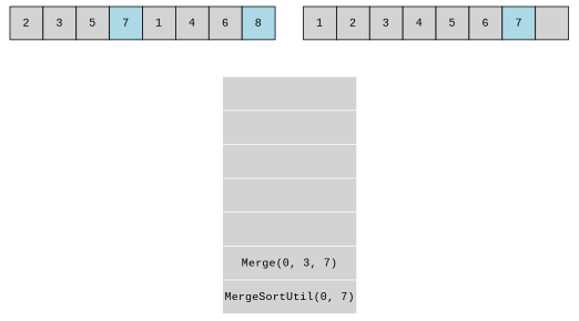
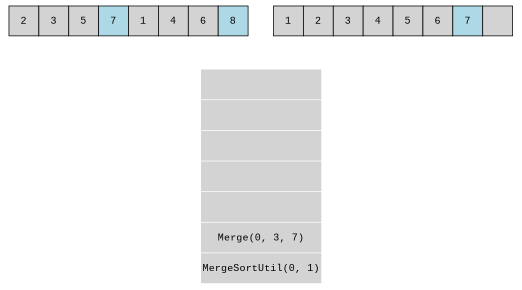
  digraph {
    fontname="Liberation Mono"
    node [shape=none fontname="Liberation Mono"]
    edge [style=invis fontname="Liberation Mono"]
    n1 [label=<<table border="0" cellspacing="0">             <tr>             <td port="arr0" width="40" height="40" bgcolor="lightgray" border="1">2</td>             <td port="arr1" width="40" height="40" bgcolor="lightgray" border="1">3</td>             <td port="arr2" width="40" height="40" bgcolor="lightgray" border="1">5</td>             <td port="arr3" width="40" height="40" bgcolor="lightblue" border="1">7</td>             <td port="arr4" width="40" height="40" bgcolor="lightgray" border="1">1</td>             <td port="arr5" width="40" height="40" bgcolor="lightgray" border="1">4</td>             <td port="arr6" width="40" height="40" bgcolor="lightgray" border="1">6</td>             <td port="arr7" width="40" height="40" bgcolor="lightblue" border="1">8</td>             </tr>             </table>>]
-   n2 [label=<<table border="0" cellspacing="1">             <tr><td port="code1" height="40" bgcolor="lightgray"></td></tr>             <tr><td port="code2" height="40" bgcolor="lightgray"></td></tr>             <tr><td port="code3" height="40" bgcolor="lightgray"></td></tr>             <tr><td port="code4" height="40" bgcolor="lightgray"></td></tr>             <tr><td port="code5" height="40" bgcolor="lightgray"></td></tr>             <tr><td port="code6" height="40" bgcolor="lightgray">Merge(0, 3, 7)<br/></td></tr>             <tr><td port="code7" height="40" bgcolor="lightgray">MergeSortUtil(0, 7)</td></tr>             </table>>]
+   n2 [label=<<table border="0" cellspacing="1">             <tr><td port="code1" height="40" bgcolor="lightgray"></td></tr>             <tr><td port="code2" height="40" bgcolor="lightgray"></td></tr>             <tr><td port="code3" height="40" bgcolor="lightgray"></td></tr>             <tr><td port="code4" height="40" bgcolor="lightgray"></td></tr>             <tr><td port="code5" height="40" bgcolor="lightgray"></td></tr>             <tr><td port="code6" height="40" bgcolor="lightgray">Merge(0, 3, 7)<br/></td></tr>             <tr><td port="code7" height="40" bgcolor="lightgray">MergeSortUtil(0, 1)</td></tr>             </table>>]
    n3 [label=<<table border="0" cellspacing="0">             <tr>             <td port="tempArr0" width="40" height="40" bgcolor="lightgray" border="1">1</td>             <td port="tempArr1" width="40" height="40" bgcolor="lightgray" border="1">2</td>             <td port="tempArr2" width="40" height="40" bgcolor="lightgray" border="1">3</td>             <td port="tempArr3" width="40" height="40" bgcolor="lightgray" border="1">4</td>             <td port="tempArr4" width="40" height="40" bgcolor="lightgray" border="1">5</td>             <td port="tempArr5" width="40" height="40" bgcolor="lightgray" border="1">6</td>             <td port="tempArr6" width="40" height="40" bgcolor="lightblue" border="1">7</td>             <td port="tempArr7" width="40" height="40" bgcolor="lightgray" border="1"></td>             </tr>             </table>>]
    subgraph sub_1 {
      peripheries=0
      n1
      n2
    }
    subgraph sub_2 {
      peripheries=0
      n2
      n3
    }
    n1 -> n2
    n3 -> n2
  }
